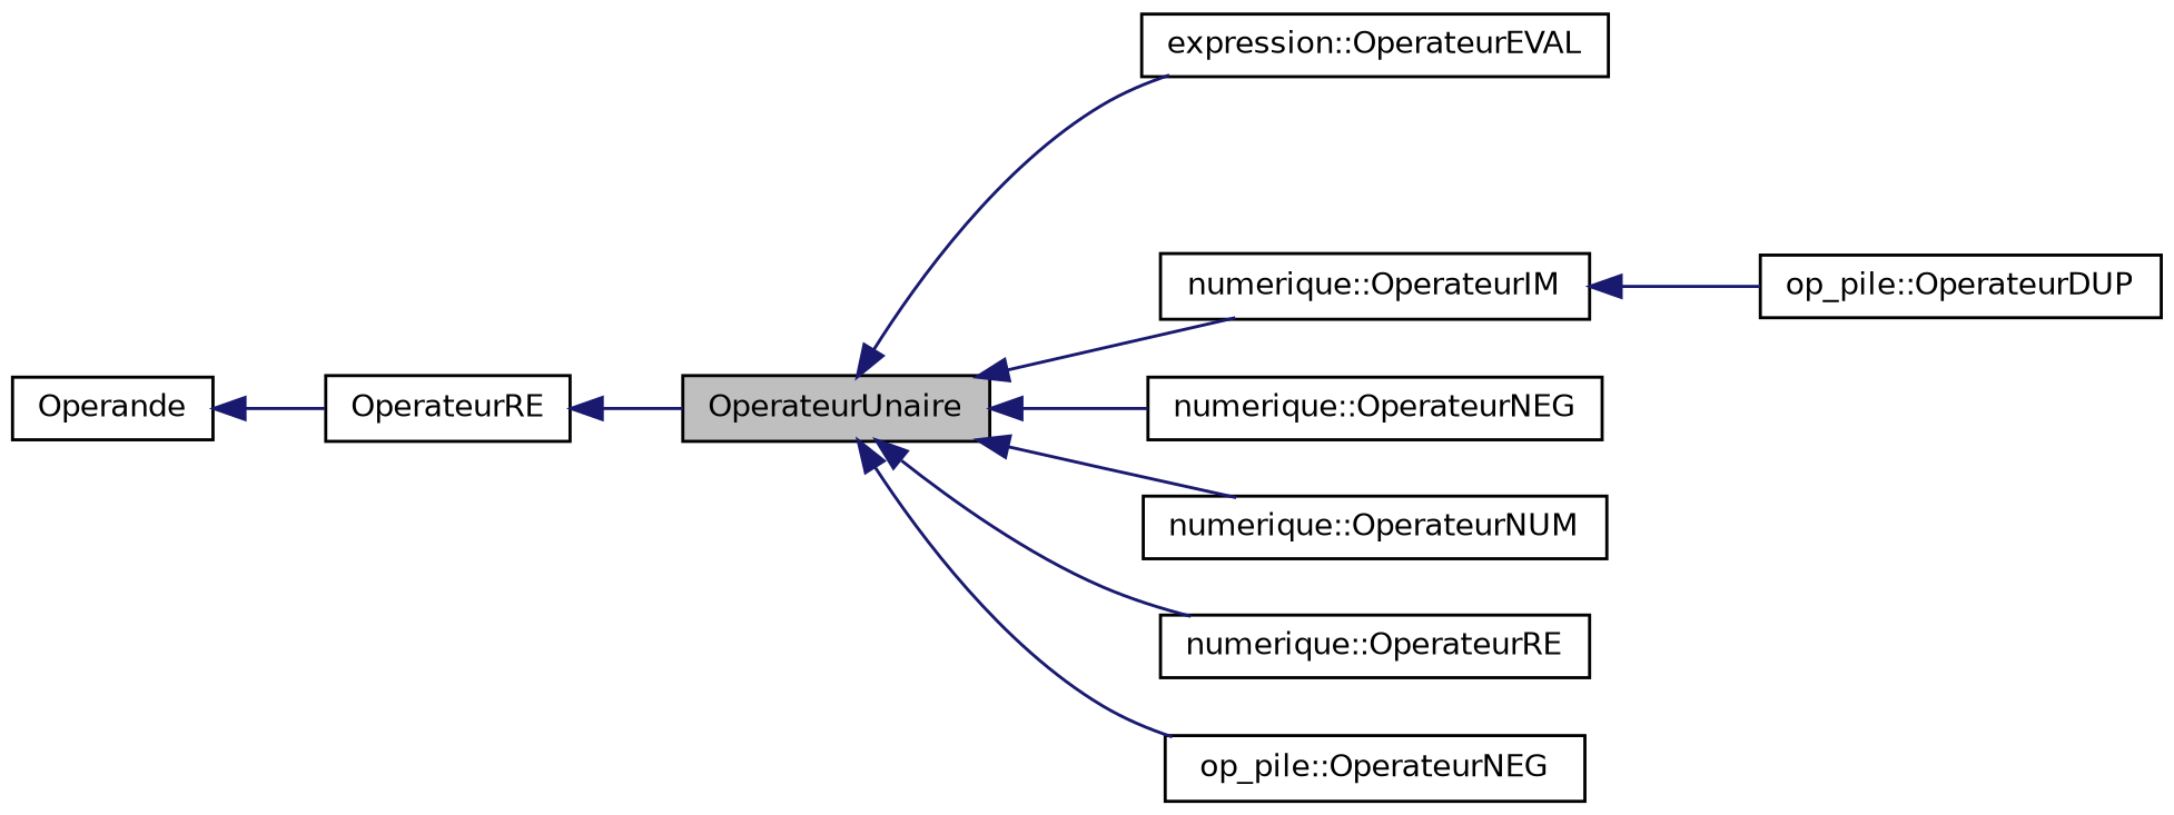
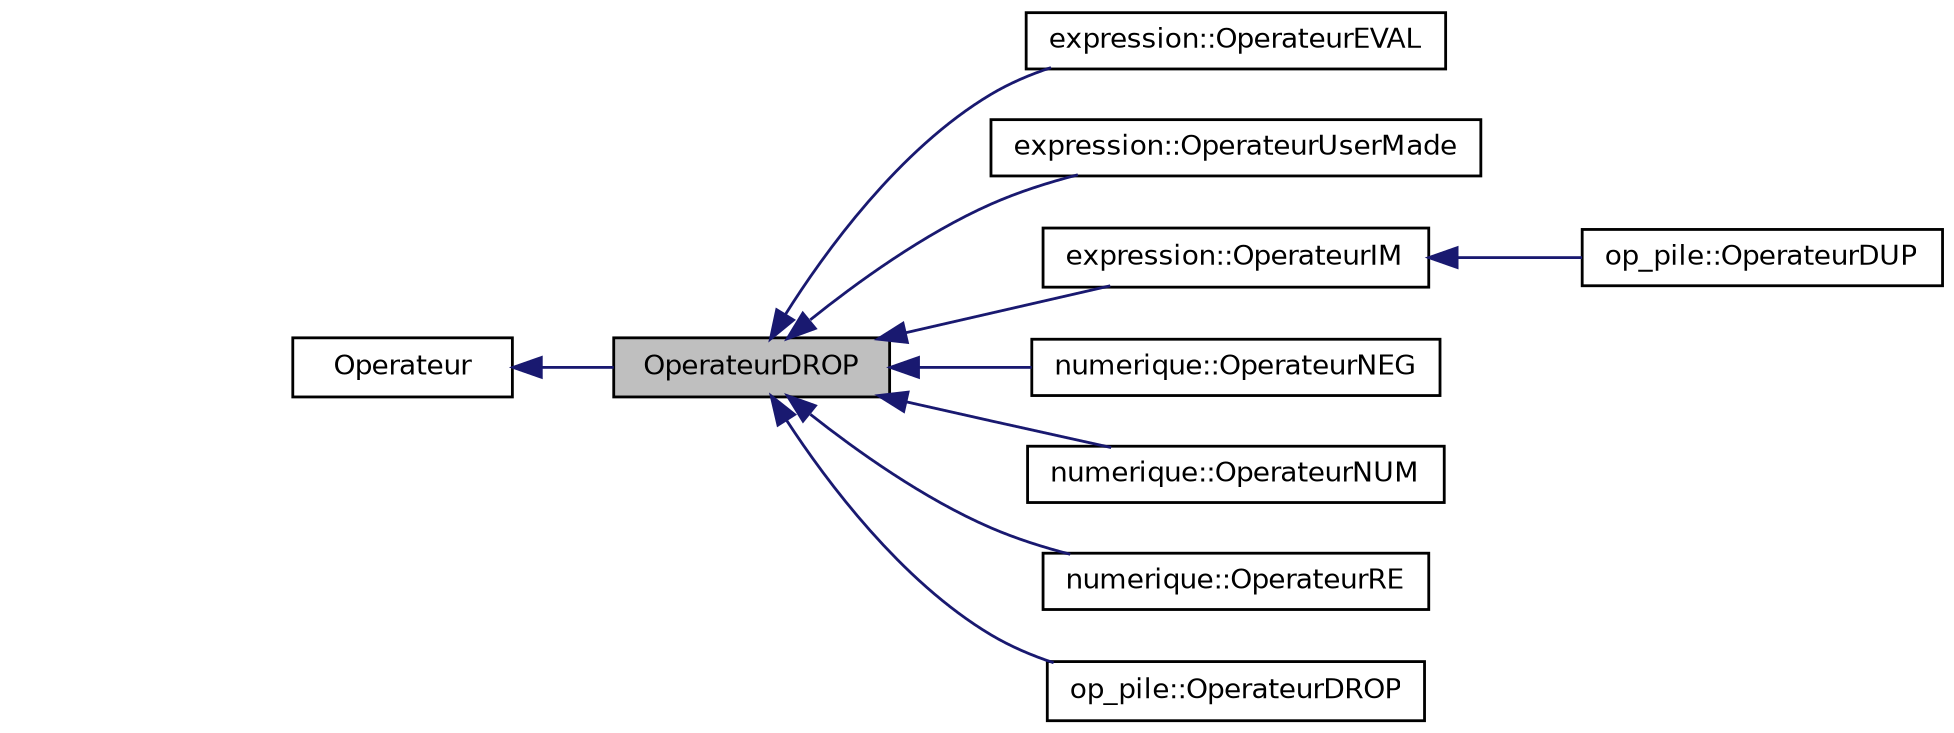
  digraph {
    rankdir=LR
    node [color=black fillcolor=white fontname=Helvetica fontsize=10 shape=record style=filled]
    edge [color=midnightblue dir=back fontname=Helvetica fontsize=10 labelfontname=Helvetica labelfontsize=10 style=solid]
-   n1 [fillcolor=grey75 fontcolor=black height=0.2 label=OperateurUnaire width=0.4]
+   n1 [fillcolor=grey75 fontcolor=black height=0.2 label=OperateurDROP width=0.4]
    n2 [height=0.2 label="expression::OperateurEVAL" width=0.4]
-   n4 [height=0.2 label="numerique::OperateurIM" width=0.4]
+   n3 [height=0.2 label="expression::OperateurUserMade" width=0.4]
+   n4 [height=0.2 label="expression::OperateurIM" width=0.4]
    n5 [height=0.2 label="numerique::OperateurNEG" width=0.4]
    n6 [height=0.2 label="numerique::OperateurNUM" width=0.4]
    n7 [height=0.2 label="numerique::OperateurRE" width=0.4]
-   n8 [height=0.2 label="op_pile::OperateurNEG" width=0.4]
+   n8 [height=0.2 label="op_pile::OperateurDROP" width=0.4]
    n9 [height=0.2 label="op_pile::OperateurDUP" width=0.4]
-   n10 [height=0.2 label=OperateurRE width=0.4]
-   n11 [height=0.2 label=Operande width=0.4]
+   n10 [height=0.2 label=Operateur width=0.4]
    n1 -> n2
+   n1 -> n3
    n1 -> n4
    n1 -> n5
    n1 -> n6
    n1 -> n7
    n1 -> n8
    n4 -> n9
    n10 -> n1
-   n11 -> n10
  }
